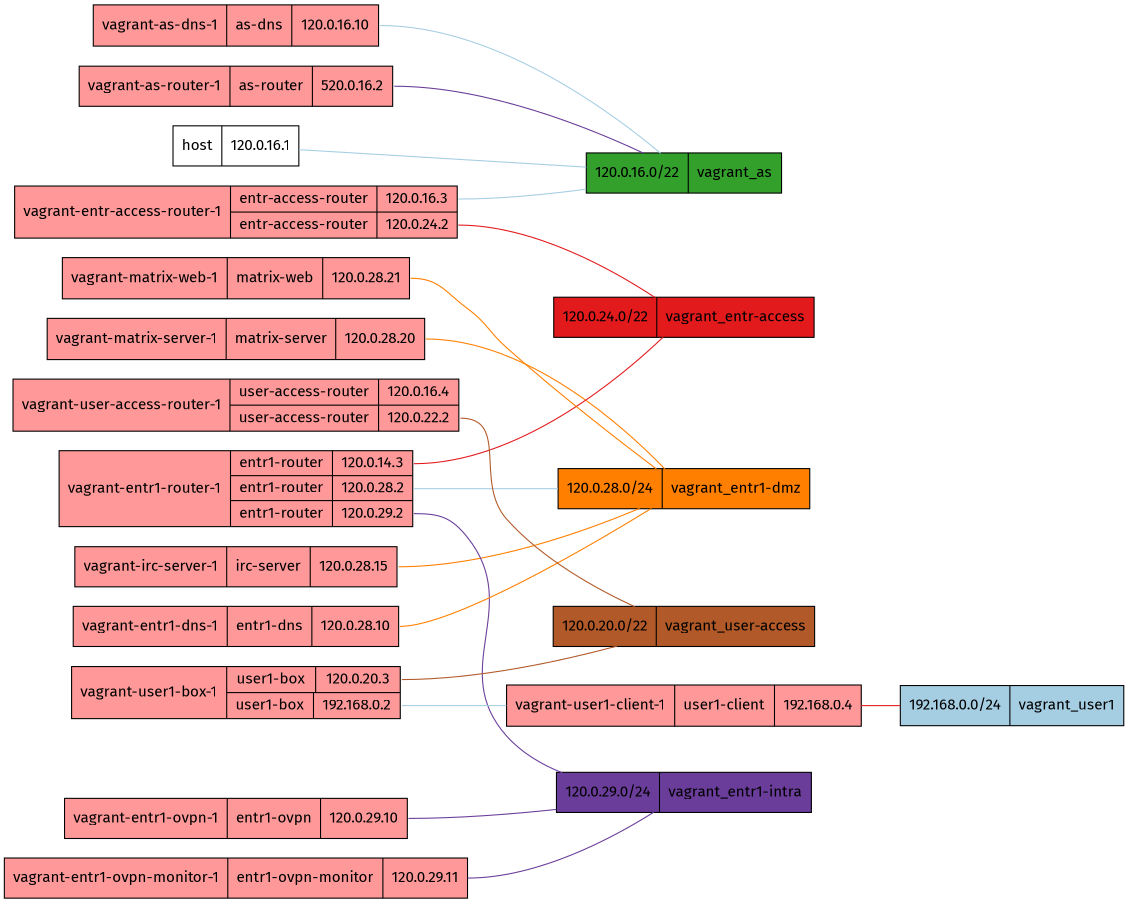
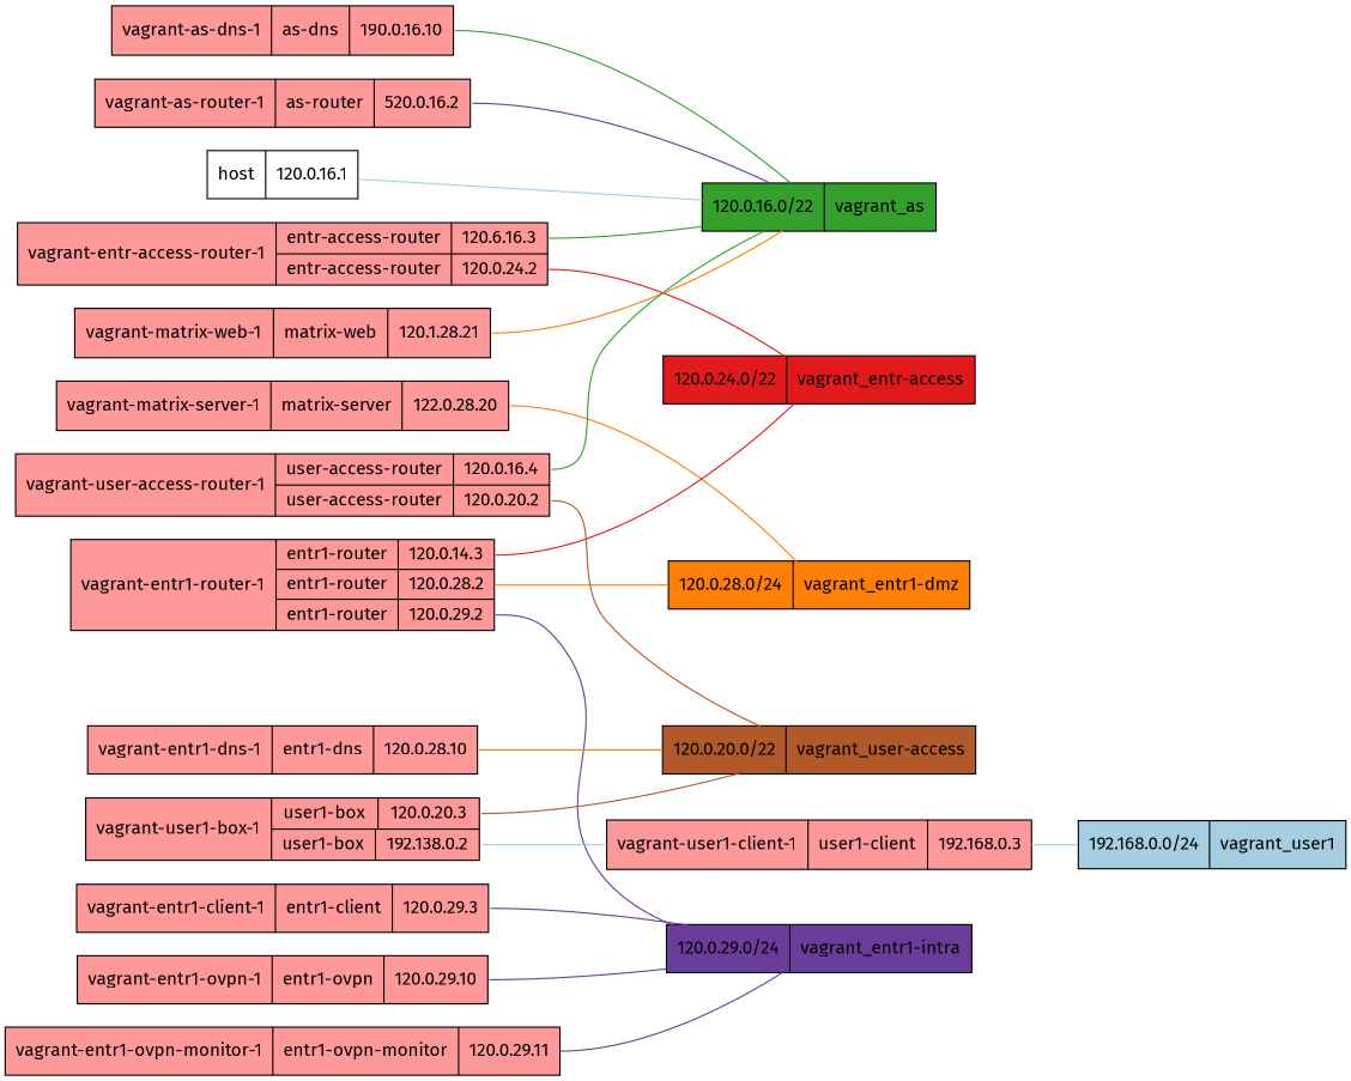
  graph {
    fontname="Fira Sans"
    rankdir=LR
    splines=true
    node [fillcolor="#ff9999" fontname="Fira Sans" shape=record style=filled]
    edge [color="#6a3d9a" fontname="Fira Sans"]
    n1 [fillcolor="#33a02c" label="{<gw_iface> 120.0.16.0/22 | vagrant_as}"]
    n2 [fillcolor="#e31a1c" label="{<gw_iface> 120.0.24.0/22 | vagrant_entr-access}"]
    n3 [fillcolor="#ff7f00" label="{<gw_iface> 120.0.28.0/24 | vagrant_entr1-dmz}"]
    n4 [fillcolor="#6a3d9a" label="{<gw_iface> 120.0.29.0/24 | vagrant_entr1-intra}"]
    n5 [fillcolor="#b15928" label="{<gw_iface> 120.0.20.0/22 | vagrant_user-access}"]
    n6 [fillcolor="#a6cee3" label="{<gw_iface> 192.168.0.0/24 | vagrant_user1}"]
-   n8 [label="{ vagrant-irc-server-1 | { { irc-server |<9a691550f3bc877a132f1d3169aa0b0c1a5589eabfff2da40752a01f2b47ce84> 120.0.28.15 } } }"]
-   n9 [label="{ vagrant-matrix-server-1 | { { matrix-server |<2ef3e8e97a0472b9e957d4b99570033acf7bd40b04afb7a007871bfe11dfc142> 120.0.28.20 } } }"]
+   n7 [label="{ vagrant-entr1-client-1 | { { entr1-client |<3ecb874a1b10aafe0a4ce1d5f40d4a488a850983db18b9b93059bc0422594197> 120.0.29.3 } } }"]
+   n9 [label="{ vagrant-matrix-server-1 | { { matrix-server |<2ef3e8e97a0472b9e957d4b99570033acf7bd40b04afb7a007871bfe11dfc142> 122.0.28.20 } } }"]
    n10 [label="{ vagrant-entr1-ovpn-1 | { { entr1-ovpn |<07e188228cf26655d918356356a83fc776007237f1693f1018ba560461582c7f> 120.0.29.10 } } }"]
-   n11 [label="{ vagrant-entr-access-router-1 | { { entr-access-router |<276b7679edc6b0b9ac71b6aad587ed645e3017398ac7df41d628a372f273d9fe> 120.0.16.3 } | { entr-access-router |<fce0a3d26816168bf2c8f153d2e900d30f2845fcfbf7569afebe2c6a0422adf0> 120.0.24.2 } } }"]
-   n12 [label="{ vagrant-as-dns-1 | { { as-dns |<2f6559c522eccd955a1f53a1f3e4dcca9267167795aa4824ccc20e12232144d1> 120.0.16.10 } } }"]
+   n11 [label="{ vagrant-entr-access-router-1 | { { entr-access-router |<276b7679edc6b0b9ac71b6aad587ed645e3017398ac7df41d628a372f273d9fe> 120.6.16.3 } | { entr-access-router |<fce0a3d26816168bf2c8f153d2e900d30f2845fcfbf7569afebe2c6a0422adf0> 120.0.24.2 } } }"]
+   n12 [label="{ vagrant-as-dns-1 | { { as-dns |<2f6559c522eccd955a1f53a1f3e4dcca9267167795aa4824ccc20e12232144d1> 190.0.16.10 } } }"]
    n13 [label="{ vagrant-entr1-router-1 | { { entr1-router |<8f664c233fd43e436dc477016ff1122d628055cb9f81c6d911f84e396d09d3ee> 120.0.14.3 } | { entr1-router |<35874945b495ecb143920e2a5d7a4e95ac77d9118fe852a1de8560f576a4fd63> 120.0.28.2 } | { entr1-router |<ca98a02681555ef3507d814a37608e938708b44c1ed44d41016b7f33e5dea59d> 120.0.29.2 } } }"]
-   n14 [label="{ vagrant-matrix-web-1 | { { matrix-web |<a4bf412a9b5e1a5e68102bb02074cc408397ef70b810ab972fe46c00e3d1c589> 120.0.28.21 } } }"]
+   n14 [label="{ vagrant-matrix-web-1 | { { matrix-web |<a4bf412a9b5e1a5e68102bb02074cc408397ef70b810ab972fe46c00e3d1c589> 120.1.28.21 } } }"]
    n15 [label="{ vagrant-entr1-ovpn-monitor-1 | { { entr1-ovpn-monitor |<03ec8ee047589880b3d8e511a3db6cd44ce9b6694ad9548f7dbcf867928024d8> 120.0.29.11 } } }"]
    n16 [label="{ vagrant-entr1-dns-1 | { { entr1-dns |<755755e918cb13687c96d1596c3f1ad8f72d639d29aa518506bda8a0d6ca82d4> 120.0.28.10 } } }"]
    n17 [label="{ vagrant-as-router-1 | { { as-router |<068d5ec8d973e130b4c6423ff858480a13734ff0465628856c12bde05ed32774> 520.0.16.2 } } }"]
-   n18 [label="{ vagrant-user-access-router-1 | { { user-access-router |<44103c7efce27eaf55fd3e328b21559ac410eec5d13573ddc47e12d1db1ae72a> 120.0.16.4 } | { user-access-router |<1ed19a2f0b9d2220bc9fe533c222f888b4f6db1c093b8b020ad1425e01f271f9> 120.0.22.2 } } }"]
-   n19 [label="{ vagrant-user1-box-1 | { { user1-box |<f5bb52edfe3ef6506f4a6fd086d3506f6872c42bafaabc6ca283c0cb7d66d71b> 120.0.20.3 } | { user1-box |<43376fe307be2f4c1f263e14dd16ed4ab1b024d7004146a84204a47cca29ff78> 192.168.0.2 } } }"]
-   n20 [label="{ vagrant-user1-client-1 | { { user1-client |<3c6d145ae6b1698a91aafa677cb57072c65343ce2518f13277fad9696eb79a82> 192.168.0.4 } } }"]
+   n18 [label="{ vagrant-user-access-router-1 | { { user-access-router |<44103c7efce27eaf55fd3e328b21559ac410eec5d13573ddc47e12d1db1ae72a> 120.0.16.4 } | { user-access-router |<1ed19a2f0b9d2220bc9fe533c222f888b4f6db1c093b8b020ad1425e01f271f9> 120.0.20.2 } } }"]
+   n19 [label="{ vagrant-user1-box-1 | { { user1-box |<f5bb52edfe3ef6506f4a6fd086d3506f6872c42bafaabc6ca283c0cb7d66d71b> 120.0.20.3 } | { user1-box |<43376fe307be2f4c1f263e14dd16ed4ab1b024d7004146a84204a47cca29ff78> 192.138.0.2 } } }"]
+   n20 [label="{ vagrant-user1-client-1 | { { user1-client |<3c6d145ae6b1698a91aafa677cb57072c65343ce2518f13277fad9696eb79a82> 192.168.0.3 } } }"]
    n21 [fillcolor="#ffffff" label="{ host | 120.0.16.1 }"]
-   n8 -- n3 [color="#ff7f00" tailport="9a691550f3bc877a132f1d3169aa0b0c1a5589eabfff2da40752a01f2b47ce84"]
+   n7 -- n4 [tailport="3ecb874a1b10aafe0a4ce1d5f40d4a488a850983db18b9b93059bc0422594197"]
    n9 -- n3 [color="#ff7f00" tailport="2ef3e8e97a0472b9e957d4b99570033acf7bd40b04afb7a007871bfe11dfc142"]
    n10 -- n4 [tailport="07e188228cf26655d918356356a83fc776007237f1693f1018ba560461582c7f"]
-   n11 -- n1 [color="#a6cee3" tailport="276b7679edc6b0b9ac71b6aad587ed645e3017398ac7df41d628a372f273d9fe"]
+   n11 -- n1 [color="#33a02c" tailport="276b7679edc6b0b9ac71b6aad587ed645e3017398ac7df41d628a372f273d9fe"]
    n11 -- n2 [color="#e31a1c" tailport=fce0a3d26816168bf2c8f153d2e900d30f2845fcfbf7569afebe2c6a0422adf0]
-   n12 -- n1 [color="#a6cee3" tailport="2f6559c522eccd955a1f53a1f3e4dcca9267167795aa4824ccc20e12232144d1"]
+   n12 -- n1 [color="#33a02c" tailport="2f6559c522eccd955a1f53a1f3e4dcca9267167795aa4824ccc20e12232144d1"]
    n13 -- n2 [color="#e31a1c" tailport="8f664c233fd43e436dc477016ff1122d628055cb9f81c6d911f84e396d09d3ee"]
-   n13 -- n3 [color="#a6cee3" tailport="35874945b495ecb143920e2a5d7a4e95ac77d9118fe852a1de8560f576a4fd63"]
+   n13 -- n3 [color="#ff7f00" tailport="35874945b495ecb143920e2a5d7a4e95ac77d9118fe852a1de8560f576a4fd63"]
    n13 -- n4 [tailport=ca98a02681555ef3507d814a37608e938708b44c1ed44d41016b7f33e5dea59d]
-   n14 -- n3 [color="#ff7f00" tailport=a4bf412a9b5e1a5e68102bb02074cc408397ef70b810ab972fe46c00e3d1c589]
+   n14 -- n1 [color="#ff7f00" tailport=a4bf412a9b5e1a5e68102bb02074cc408397ef70b810ab972fe46c00e3d1c589]
    n15 -- n4 [tailport="03ec8ee047589880b3d8e511a3db6cd44ce9b6694ad9548f7dbcf867928024d8"]
-   n16 -- n3 [color="#ff7f00" tailport="755755e918cb13687c96d1596c3f1ad8f72d639d29aa518506bda8a0d6ca82d4"]
+   n16 -- n5 [color="#ff7f00" tailport="755755e918cb13687c96d1596c3f1ad8f72d639d29aa518506bda8a0d6ca82d4"]
    n17 -- n1 [tailport="068d5ec8d973e130b4c6423ff858480a13734ff0465628856c12bde05ed32774"]
+   n18 -- n1 [color="#33a02c" tailport="44103c7efce27eaf55fd3e328b21559ac410eec5d13573ddc47e12d1db1ae72a"]
    n18 -- n5 [color="#b15928" tailport="1ed19a2f0b9d2220bc9fe533c222f888b4f6db1c093b8b020ad1425e01f271f9"]
    n19 -- n5 [color="#b15928" tailport=f5bb52edfe3ef6506f4a6fd086d3506f6872c42bafaabc6ca283c0cb7d66d71b]
    n19 -- n20 [color="#a6cee3" tailport="43376fe307be2f4c1f263e14dd16ed4ab1b024d7004146a84204a47cca29ff78"]
-   n20 -- n6 [color="#e31a1c" tailport="3c6d145ae6b1698a91aafa677cb57072c65343ce2518f13277fad9696eb79a82"]
+   n20 -- n6 [color="#a6cee3" tailport="3c6d145ae6b1698a91aafa677cb57072c65343ce2518f13277fad9696eb79a82"]
    n21 -- n1 [color="#a6cee3"]
  }
